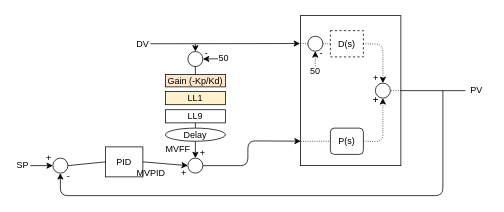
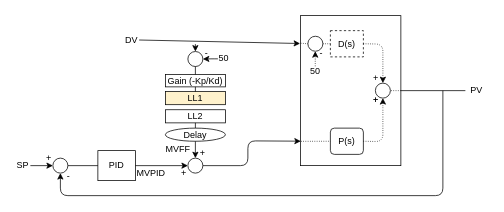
  <mxCell id="0" />
  <mxCell id="1" parent="0" />
  <mxCell id="2" value="" style="rounded=0;whiteSpace=wrap;html=1;" parent="1" vertex="1"><mxGeometry x="400" y="20" width="134" height="200" as="geometry" /></mxCell>
  <mxCell id="3" value="" style="endArrow=classic;html=1;entryX=-0.003;entryY=0.186;entryDx=0;entryDy=0;entryPerimeter=0;exitX=1;exitY=0.5;exitDx=0;exitDy=0;" parent="1" target="2" edge="1" source="4"><mxGeometry width="50" height="50" relative="1" as="geometry"><mxPoint x="370" y="57" as="sourcePoint" /><mxPoint x="390" y="70" as="targetPoint" /></mxGeometry></mxCell>
- <mxCell id="4" value="DV" style="text;html=1;strokeColor=none;fillColor=none;align=center;verticalAlign=middle;whiteSpace=wrap;rounded=0;" parent="1" vertex="1"><mxGeometry x="180" y="42.5" width="20" height="30" as="geometry" /></mxCell>
+ <mxCell id="4" value="DV" style="text;html=1;strokeColor=none;fillColor=none;align=center;verticalAlign=middle;whiteSpace=wrap;rounded=0;" parent="1" vertex="1"><mxGeometry x="165" y="37.5" width="20" height="30" as="geometry" /></mxCell>
  <mxCell id="5" value="PV" style="text;html=1;strokeColor=none;fillColor=none;align=center;verticalAlign=middle;whiteSpace=wrap;rounded=0;" parent="1" vertex="1"><mxGeometry x="620" y="105" width="30" height="30" as="geometry" /></mxCell>
  <mxCell id="6" value="" style="endArrow=none;html=1;entryX=0;entryY=0.5;entryDx=0;entryDy=0;exitX=1;exitY=0.5;exitDx=0;exitDy=0;endFill=0;" parent="1" source="2" target="5" edge="1"><mxGeometry width="50" height="50" relative="1" as="geometry"><mxPoint x="480" y="220" as="sourcePoint" /><mxPoint x="530" y="170" as="targetPoint" /></mxGeometry></mxCell>
  <mxCell id="7" value="P(s)" style="whiteSpace=wrap;html=1;rounded=1;" parent="1" vertex="1"><mxGeometry x="440" y="170" width="44" height="35" as="geometry" /></mxCell>
  <mxCell id="8" value="D(s)" style="rounded=0;whiteSpace=wrap;html=1;dashed=1;" parent="1" vertex="1"><mxGeometry x="440" y="40" width="44" height="35" as="geometry" /></mxCell>
  <mxCell id="9" value="" style="endArrow=none;dashed=1;html=1;dashPattern=1 2;strokeWidth=1;exitX=0.006;exitY=0.838;exitDx=0;exitDy=0;entryX=0;entryY=0.5;entryDx=0;entryDy=0;exitPerimeter=0;" parent="1" source="2" target="7" edge="1"><mxGeometry width="50" height="50" relative="1" as="geometry"><mxPoint x="424" y="105" as="sourcePoint" /><mxPoint x="461" y="105" as="targetPoint" /></mxGeometry></mxCell>
  <mxCell id="10" value="" style="ellipse;whiteSpace=wrap;html=1;" parent="1" vertex="1"><mxGeometry x="500" y="110" width="20" height="20" as="geometry" /></mxCell>
  <mxCell id="11" value="" style="endArrow=classic;html=1;entryX=0.5;entryY=0;entryDx=0;entryDy=0;exitX=1;exitY=0.5;exitDx=0;exitDy=0;dashed=1;dashPattern=1 2;" parent="1" source="8" target="10" edge="1"><mxGeometry width="50" height="50" relative="1" as="geometry"><mxPoint x="510" y="200" as="sourcePoint" /><mxPoint x="560" y="150" as="targetPoint" /><Array as="points"><mxPoint x="510" y="58" /></Array></mxGeometry></mxCell>
  <mxCell id="12" value="" style="endArrow=classic;html=1;entryX=0.5;entryY=1;entryDx=0;entryDy=0;exitX=1;exitY=0.5;exitDx=0;exitDy=0;dashed=1;dashPattern=1 2;" parent="1" source="7" target="10" edge="1"><mxGeometry width="50" height="50" relative="1" as="geometry"><mxPoint x="494" y="105" as="sourcePoint" /><mxPoint x="520" y="120" as="targetPoint" /><Array as="points"><mxPoint x="510" y="188" /><mxPoint x="510" y="145" /></Array></mxGeometry></mxCell>
  <mxCell id="13" value="" style="endArrow=none;dashed=1;html=1;dashPattern=1 2;strokeWidth=1;exitX=1;exitY=0.5;exitDx=0;exitDy=0;entryX=1;entryY=0.5;entryDx=0;entryDy=0;" parent="1" source="2" target="10" edge="1"><mxGeometry width="50" height="50" relative="1" as="geometry"><mxPoint x="424" y="155" as="sourcePoint" /><mxPoint x="450" y="155" as="targetPoint" /></mxGeometry></mxCell>
  <mxCell id="14" value="+" style="text;html=1;strokeColor=none;fillColor=none;align=center;verticalAlign=middle;whiteSpace=wrap;rounded=0;" parent="1" vertex="1"><mxGeometry x="496" y="93.5" width="10" height="20" as="geometry" /></mxCell>
  <mxCell id="15" value="+" style="text;html=1;strokeColor=none;fillColor=none;align=center;verticalAlign=middle;whiteSpace=wrap;rounded=0;" parent="1" vertex="1"><mxGeometry x="496" y="122.5" width="10" height="20" as="geometry" /></mxCell>
  <mxCell id="16" value="" style="ellipse;whiteSpace=wrap;html=1;" vertex="1" parent="1"><mxGeometry x="410" y="47.5" width="20" height="20" as="geometry" /></mxCell>
  <mxCell id="17" value="" style="endArrow=none;dashed=1;html=1;dashPattern=1 2;strokeWidth=1;exitX=0;exitY=0.5;exitDx=0;exitDy=0;entryX=1;entryY=0.5;entryDx=0;entryDy=0;" edge="1" parent="1" source="8" target="16"><mxGeometry width="50" height="50" relative="1" as="geometry"><mxPoint x="544" y="130" as="sourcePoint" /><mxPoint x="530" y="130" as="targetPoint" /></mxGeometry></mxCell>
  <mxCell id="18" value="" style="endArrow=none;dashed=1;html=1;dashPattern=1 2;strokeWidth=1;exitX=0.003;exitY=0.184;exitDx=0;exitDy=0;entryX=0;entryY=0.5;entryDx=0;entryDy=0;exitPerimeter=0;" edge="1" parent="1" source="2" target="16"><mxGeometry width="50" height="50" relative="1" as="geometry"><mxPoint x="450" y="67.5" as="sourcePoint" /><mxPoint x="440" y="67.5" as="targetPoint" /></mxGeometry></mxCell>
  <mxCell id="19" value="-" style="text;html=1;strokeColor=none;fillColor=none;align=center;verticalAlign=middle;whiteSpace=wrap;rounded=0;" vertex="1" parent="1"><mxGeometry x="423" y="60" width="10" height="20" as="geometry" /></mxCell>
  <mxCell id="20" value="" style="endArrow=classic;html=1;dashed=1;dashPattern=1 2;" edge="1" parent="1"><mxGeometry width="50" height="50" relative="1" as="geometry"><mxPoint x="419.84" y="87.5" as="sourcePoint" /><mxPoint x="419.84" y="67.5" as="targetPoint" /><Array as="points"><mxPoint x="419.84" y="77.5" /></Array></mxGeometry></mxCell>
  <mxCell id="21" value="50" style="text;html=1;strokeColor=none;fillColor=none;align=center;verticalAlign=middle;whiteSpace=wrap;rounded=0;" vertex="1" parent="1"><mxGeometry x="415" y="84" width="10" height="20" as="geometry" /></mxCell>
- <mxCell id="22" value="Gain (-Kp/Kd)" style="rounded=0;whiteSpace=wrap;html=1;fillColor=#ffe6cc;" vertex="1" parent="1"><mxGeometry x="220" y="98.5" width="80" height="16.5" as="geometry" /></mxCell>
+ <mxCell id="22" value="Gain (-Kp/Kd)" style="rounded=0;whiteSpace=wrap;html=1;" vertex="1" parent="1"><mxGeometry x="220" y="98.5" width="80" height="16.5" as="geometry" /></mxCell>
  <mxCell id="23" value="LL1" style="rounded=0;whiteSpace=wrap;html=1;fillColor=#fff2cc;" vertex="1" parent="1"><mxGeometry x="220" y="121.25" width="80" height="17.5" as="geometry" /></mxCell>
- <mxCell id="25" value="LL9" style="rounded=0;whiteSpace=wrap;html=1;" vertex="1" parent="1"><mxGeometry x="220" y="145.5" width="80" height="17.5" as="geometry" /></mxCell>
+ <mxCell id="24" value="" style="endArrow=none;html=1;entryX=0.5;entryY=1;entryDx=0;entryDy=0;exitX=0.5;exitY=0;exitDx=0;exitDy=0;" edge="1" parent="1" source="23" target="22"><mxGeometry width="50" height="50" relative="1" as="geometry"><mxPoint x="340" y="190" as="sourcePoint" /><mxPoint x="390" y="140" as="targetPoint" /></mxGeometry></mxCell>
+ <mxCell id="25" value="LL2" style="rounded=0;whiteSpace=wrap;html=1;" vertex="1" parent="1"><mxGeometry x="220" y="145.5" width="80" height="17.5" as="geometry" /></mxCell>
  <mxCell id="26" value="Delay" style="ellipse;whiteSpace=wrap;html=1;" vertex="1" parent="1"><mxGeometry x="220" y="170" width="80" height="17.5" as="geometry" /></mxCell>
  <mxCell id="27" value="" style="endArrow=none;html=1;exitX=0.5;exitY=0;exitDx=0;exitDy=0;entryX=0.5;entryY=1;entryDx=0;entryDy=0;" edge="1" parent="1" source="26" target="25"><mxGeometry width="50" height="50" relative="1" as="geometry"><mxPoint x="340" y="160" as="sourcePoint" /><mxPoint x="390" y="110" as="targetPoint" /></mxGeometry></mxCell>
  <mxCell id="28" value="" style="ellipse;whiteSpace=wrap;html=1;" vertex="1" parent="1"><mxGeometry x="250" y="210" width="20" height="20" as="geometry" /></mxCell>
  <mxCell id="29" value="" style="endArrow=classic;html=1;exitX=0.5;exitY=1;exitDx=0;exitDy=0;entryX=0.5;entryY=0;entryDx=0;entryDy=0;" edge="1" parent="1" source="26" target="28"><mxGeometry width="50" height="50" relative="1" as="geometry"><mxPoint x="340" y="160" as="sourcePoint" /><mxPoint x="390" y="110" as="targetPoint" /></mxGeometry></mxCell>
  <mxCell id="30" value="+" style="text;html=1;strokeColor=none;fillColor=none;align=center;verticalAlign=middle;whiteSpace=wrap;rounded=0;" vertex="1" parent="1"><mxGeometry x="265" y="194" width="10" height="20" as="geometry" /></mxCell>
  <mxCell id="31" value="+" style="text;html=1;strokeColor=none;fillColor=none;align=center;verticalAlign=middle;whiteSpace=wrap;rounded=0;" vertex="1" parent="1"><mxGeometry x="240" y="220" width="10" height="20" as="geometry" /></mxCell>
  <mxCell id="32" value="MVFF" style="text;html=1;strokeColor=none;fillColor=none;align=center;verticalAlign=middle;whiteSpace=wrap;rounded=0;" vertex="1" parent="1"><mxGeometry x="232" y="187.5" width="10" height="20" as="geometry" /></mxCell>
- <mxCell id="33" value="PID" style="rounded=0;whiteSpace=wrap;html=1;" vertex="1" parent="1"><mxGeometry x="140" y="195" width="50" height="40" as="geometry" /></mxCell>
+ <mxCell id="33" value="PID" style="rounded=0;whiteSpace=wrap;html=1;" vertex="1" parent="1"><mxGeometry x="130" y="200" width="50" height="40" as="geometry" /></mxCell>
  <mxCell id="34" value="" style="endArrow=classic;html=1;exitX=1;exitY=0.5;exitDx=0;exitDy=0;entryX=0;entryY=0.5;entryDx=0;entryDy=0;" edge="1" parent="1" source="33" target="28"><mxGeometry width="50" height="50" relative="1" as="geometry"><mxPoint x="150" y="200" as="sourcePoint" /><mxPoint x="200" y="150" as="targetPoint" /></mxGeometry></mxCell>
  <mxCell id="35" value="" style="endArrow=classic;html=1;exitX=1;exitY=0.5;exitDx=0;exitDy=0;entryX=0.004;entryY=0.837;entryDx=0;entryDy=0;entryPerimeter=0;" edge="1" parent="1" source="28" target="2"><mxGeometry width="50" height="50" relative="1" as="geometry"><mxPoint x="150" y="200" as="sourcePoint" /><mxPoint x="200" y="150" as="targetPoint" /><Array as="points"><mxPoint x="330" y="220" /><mxPoint x="330" y="187" /></Array></mxGeometry></mxCell>
  <mxCell id="36" value="" style="ellipse;whiteSpace=wrap;html=1;" vertex="1" parent="1"><mxGeometry x="250" y="67.87" width="20" height="20" as="geometry" /></mxCell>
  <mxCell id="37" value="-" style="text;html=1;strokeColor=none;fillColor=none;align=center;verticalAlign=middle;whiteSpace=wrap;rounded=0;" vertex="1" parent="1"><mxGeometry x="270" y="60" width="10" height="20" as="geometry" /></mxCell>
  <mxCell id="38" value="" style="endArrow=classic;html=1;entryX=1;entryY=0.5;entryDx=0;entryDy=0;" edge="1" parent="1" target="36"><mxGeometry width="50" height="50" relative="1" as="geometry"><mxPoint x="290" y="77.62" as="sourcePoint" /><mxPoint x="259.84" y="87.87" as="targetPoint" /><Array as="points"><mxPoint x="280" y="77.62" /></Array></mxGeometry></mxCell>
  <mxCell id="39" value="50" style="text;html=1;strokeColor=none;fillColor=none;align=center;verticalAlign=middle;whiteSpace=wrap;rounded=0;" vertex="1" parent="1"><mxGeometry x="293" y="66.5" width="10" height="20" as="geometry" /></mxCell>
  <mxCell id="40" value="" style="endArrow=classic;html=1;entryX=0.5;entryY=0;entryDx=0;entryDy=0;" edge="1" parent="1" target="36"><mxGeometry width="50" height="50" relative="1" as="geometry"><mxPoint x="260" y="58" as="sourcePoint" /><mxPoint x="260" y="65.87" as="targetPoint" /></mxGeometry></mxCell>
  <mxCell id="41" value="" style="endArrow=none;html=1;entryX=0.5;entryY=1;entryDx=0;entryDy=0;exitX=0.5;exitY=0;exitDx=0;exitDy=0;" edge="1" parent="1" source="22" target="36"><mxGeometry width="50" height="50" relative="1" as="geometry"><mxPoint x="320" y="170" as="sourcePoint" /><mxPoint x="370" y="120" as="targetPoint" /></mxGeometry></mxCell>
  <mxCell id="42" value="" style="ellipse;whiteSpace=wrap;html=1;" vertex="1" parent="1"><mxGeometry x="70" y="210" width="20" height="20" as="geometry" /></mxCell>
  <mxCell id="43" value="" style="endArrow=none;html=1;exitX=1;exitY=0.5;exitDx=0;exitDy=0;entryX=0;entryY=0.5;entryDx=0;entryDy=0;" edge="1" parent="1" source="42" target="33"><mxGeometry width="50" height="50" relative="1" as="geometry"><mxPoint x="390" y="240" as="sourcePoint" /><mxPoint x="440" y="190" as="targetPoint" /></mxGeometry></mxCell>
  <mxCell id="44" value="" style="endArrow=classic;html=1;entryX=0.5;entryY=1;entryDx=0;entryDy=0;" edge="1" parent="1" target="42"><mxGeometry width="50" height="50" relative="1" as="geometry"><mxPoint x="590" y="120" as="sourcePoint" /><mxPoint x="90" y="300" as="targetPoint" /><Array as="points"><mxPoint x="590" y="260" /><mxPoint x="80" y="260" /></Array></mxGeometry></mxCell>
  <mxCell id="45" value="" style="endArrow=classic;html=1;entryX=0;entryY=0.5;entryDx=0;entryDy=0;" edge="1" parent="1" target="42"><mxGeometry width="50" height="50" relative="1" as="geometry"><mxPoint x="40" y="220" as="sourcePoint" /><mxPoint x="440" y="190" as="targetPoint" /></mxGeometry></mxCell>
  <mxCell id="46" value="SP" style="text;html=1;strokeColor=none;fillColor=none;align=center;verticalAlign=middle;whiteSpace=wrap;rounded=0;" vertex="1" parent="1"><mxGeometry x="20" y="205" width="20" height="30" as="geometry" /></mxCell>
  <mxCell id="47" value="-" style="text;html=1;strokeColor=none;fillColor=none;align=center;verticalAlign=middle;whiteSpace=wrap;rounded=0;" vertex="1" parent="1"><mxGeometry x="86" y="224" width="10" height="20" as="geometry" /></mxCell>
  <mxCell id="48" value="+" style="text;html=1;strokeColor=none;fillColor=none;align=center;verticalAlign=middle;whiteSpace=wrap;rounded=0;" vertex="1" parent="1"><mxGeometry x="496" y="122.5" width="10" height="20" as="geometry" /></mxCell>
  <mxCell id="49" value="+" style="text;html=1;strokeColor=none;fillColor=none;align=center;verticalAlign=middle;whiteSpace=wrap;rounded=0;" vertex="1" parent="1"><mxGeometry x="60" y="200" width="10" height="20" as="geometry" /></mxCell>
  <mxCell id="50" value="MVPID" style="text;html=1;strokeColor=none;fillColor=none;align=center;verticalAlign=middle;whiteSpace=wrap;rounded=0;" vertex="1" parent="1"><mxGeometry x="196" y="220" width="10" height="20" as="geometry" /></mxCell>
